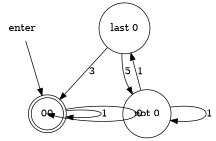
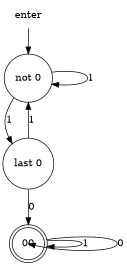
  digraph {
    nodesep=0.7
    spline=true
    node [shape=circle]
    enter [shape=none]
    n2 [label="not 0"]
    n3 [label="last 0"]
    n4 [label=00 peripheries=2]
-   enter -> n4
+   enter -> n2
    n2 -> n2 [label=1]
    n2 -> n3 [label=1]
-   n3 -> n2 [label=5]
-   n3 -> n4 [label=3]
+   n3 -> n2 [label=1]
+   n3 -> n4 [label=0]
    n4 -> n4 [headport=sw label=0]
    n4 -> n4 [label=1]
  }
